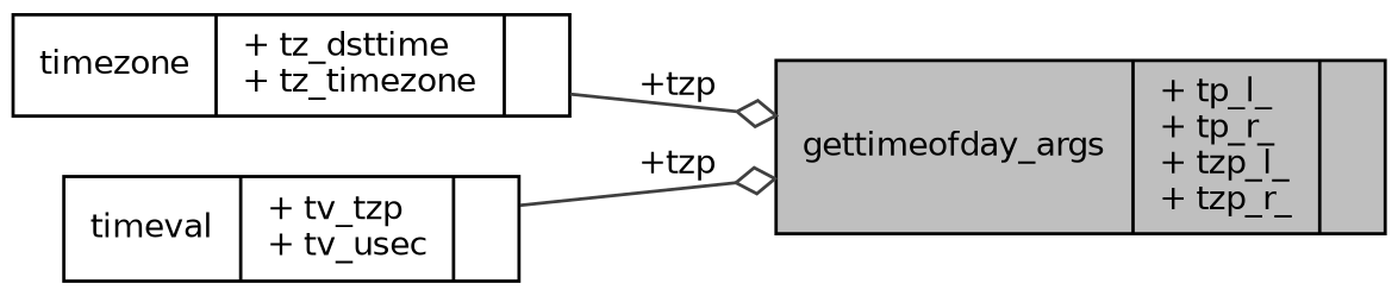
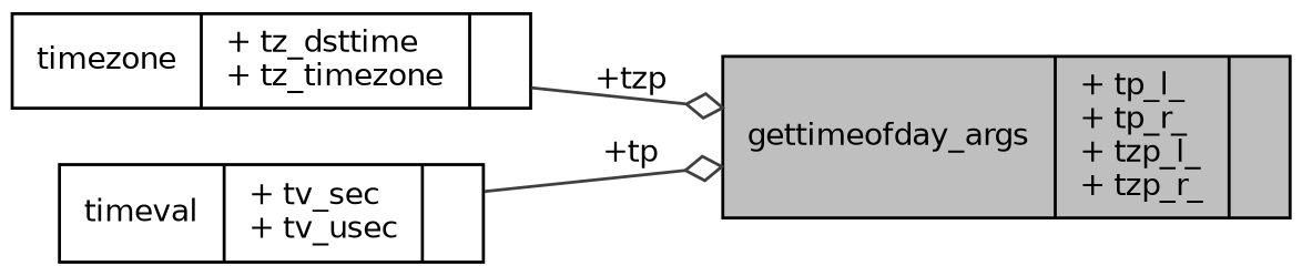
  digraph {
    rankdir=LR
    node [color=black fillcolor=white fontname=Helvetica fontsize=10 shape=record style=filled]
    edge [arrowhead=odiamond color=grey25 fontname=Helvetica fontsize=10 labelfontname=Helvetica labelfontsize=10 style=solid]
    n1 [fillcolor=grey75 fontcolor=black height=0.2 label="{gettimeofday_args\n|+ tp_l_\l+ tp_r_\l+ tzp_l_\l+ tzp_r_\l|}" width=0.4]
    n2 [height=0.2 label="{timezone\n|+ tz_dsttime\l+ tz_timezone\l|}" width=0.4]
-   n3 [height=0.2 label="{timeval\n|+ tv_tzp\l+ tv_usec\l|}" width=0.4]
+   n3 [height=0.2 label="{timeval\n|+ tv_sec\l+ tv_usec\l|}" width=0.4]
    n2 -> n1 [label=" +tzp"]
-   n3 -> n1 [label=" +tzp"]
+   n3 -> n1 [label=" +tp"]
  }
